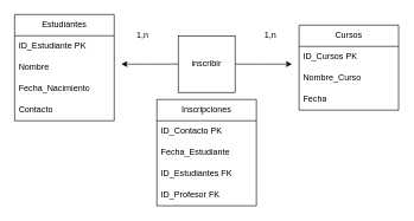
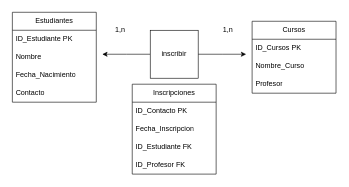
  <mxCell id="0" />
  <mxCell id="1" parent="0" />
  <mxCell id="2" value="Estudiantes" style="swimlane;fontStyle=0;childLayout=stackLayout;horizontal=1;startSize=30;horizontalStack=0;resizeParent=1;resizeParentMax=0;resizeLast=0;collapsible=1;marginBottom=0;whiteSpace=wrap;html=1;" vertex="1" parent="1"><mxGeometry x="20" y="20" width="140" height="150" as="geometry" /></mxCell>
  <mxCell id="3" value="ID_Estudiante PK" style="text;strokeColor=none;fillColor=none;align=left;verticalAlign=middle;spacingLeft=4;spacingRight=4;overflow=hidden;points=[[0,0.5],[1,0.5]];portConstraint=eastwest;rotatable=0;whiteSpace=wrap;html=1;" vertex="1" parent="2"><mxGeometry y="30" width="140" height="30" as="geometry" /></mxCell>
  <mxCell id="4" value="Nombre" style="text;strokeColor=none;fillColor=none;align=left;verticalAlign=middle;spacingLeft=4;spacingRight=4;overflow=hidden;points=[[0,0.5],[1,0.5]];portConstraint=eastwest;rotatable=0;whiteSpace=wrap;html=1;" vertex="1" parent="2"><mxGeometry y="60" width="140" height="30" as="geometry" /></mxCell>
  <mxCell id="5" value="Fecha_Nacimiento" style="text;strokeColor=none;fillColor=none;align=left;verticalAlign=middle;spacingLeft=4;spacingRight=4;overflow=hidden;points=[[0,0.5],[1,0.5]];portConstraint=eastwest;rotatable=0;whiteSpace=wrap;html=1;" vertex="1" parent="2"><mxGeometry y="90" width="140" height="30" as="geometry" /></mxCell>
  <mxCell id="6" value="Contacto" style="text;strokeColor=none;fillColor=none;align=left;verticalAlign=middle;spacingLeft=4;spacingRight=4;overflow=hidden;points=[[0,0.5],[1,0.5]];portConstraint=eastwest;rotatable=0;whiteSpace=wrap;html=1;" vertex="1" parent="2"><mxGeometry y="120" width="140" height="30" as="geometry" /></mxCell>
  <mxCell id="7" value="Cursos" style="swimlane;fontStyle=0;childLayout=stackLayout;horizontal=1;startSize=30;horizontalStack=0;resizeParent=1;resizeParentMax=0;resizeLast=0;collapsible=1;marginBottom=0;whiteSpace=wrap;html=1;" vertex="1" parent="1"><mxGeometry x="420" y="35" width="140" height="120" as="geometry" /></mxCell>
  <mxCell id="8" value="ID_Cursos PK" style="text;strokeColor=none;fillColor=none;align=left;verticalAlign=middle;spacingLeft=4;spacingRight=4;overflow=hidden;points=[[0,0.5],[1,0.5]];portConstraint=eastwest;rotatable=0;whiteSpace=wrap;html=1;" vertex="1" parent="7"><mxGeometry y="30" width="140" height="30" as="geometry" /></mxCell>
  <mxCell id="9" value="Nombre_Curso" style="text;strokeColor=none;fillColor=none;align=left;verticalAlign=middle;spacingLeft=4;spacingRight=4;overflow=hidden;points=[[0,0.5],[1,0.5]];portConstraint=eastwest;rotatable=0;whiteSpace=wrap;html=1;" vertex="1" parent="7"><mxGeometry y="60" width="140" height="30" as="geometry" /></mxCell>
- <mxCell id="10" value="Fecha" style="text;strokeColor=none;fillColor=none;align=left;verticalAlign=middle;spacingLeft=4;spacingRight=4;overflow=hidden;points=[[0,0.5],[1,0.5]];portConstraint=eastwest;rotatable=0;whiteSpace=wrap;html=1;" vertex="1" parent="7"><mxGeometry y="90" width="140" height="30" as="geometry" /></mxCell>
+ <mxCell id="10" value="Profesor" style="text;strokeColor=none;fillColor=none;align=left;verticalAlign=middle;spacingLeft=4;spacingRight=4;overflow=hidden;points=[[0,0.5],[1,0.5]];portConstraint=eastwest;rotatable=0;whiteSpace=wrap;html=1;" vertex="1" parent="7"><mxGeometry y="90" width="140" height="30" as="geometry" /></mxCell>
  <mxCell id="11" value="Inscripciones" style="swimlane;fontStyle=0;childLayout=stackLayout;horizontal=1;startSize=30;horizontalStack=0;resizeParent=1;resizeParentMax=0;resizeLast=0;collapsible=1;marginBottom=0;whiteSpace=wrap;html=1;" vertex="1" parent="1"><mxGeometry x="220" y="140" width="140" height="150" as="geometry" /></mxCell>
  <mxCell id="12" value="ID_Contacto PK" style="text;strokeColor=none;fillColor=none;align=left;verticalAlign=middle;spacingLeft=4;spacingRight=4;overflow=hidden;points=[[0,0.5],[1,0.5]];portConstraint=eastwest;rotatable=0;whiteSpace=wrap;html=1;" vertex="1" parent="11"><mxGeometry y="30" width="140" height="30" as="geometry" /></mxCell>
- <mxCell id="13" value="Fecha_Estudiante" style="text;strokeColor=none;fillColor=none;align=left;verticalAlign=middle;spacingLeft=4;spacingRight=4;overflow=hidden;points=[[0,0.5],[1,0.5]];portConstraint=eastwest;rotatable=0;whiteSpace=wrap;html=1;" vertex="1" parent="11"><mxGeometry y="60" width="140" height="30" as="geometry" /></mxCell>
- <mxCell id="14" value="ID_Estudiantes FK" style="text;strokeColor=none;fillColor=none;align=left;verticalAlign=middle;spacingLeft=4;spacingRight=4;overflow=hidden;points=[[0,0.5],[1,0.5]];portConstraint=eastwest;rotatable=0;whiteSpace=wrap;html=1;" vertex="1" parent="11"><mxGeometry y="90" width="140" height="30" as="geometry" /></mxCell>
+ <mxCell id="13" value="Fecha_Inscripcion" style="text;strokeColor=none;fillColor=none;align=left;verticalAlign=middle;spacingLeft=4;spacingRight=4;overflow=hidden;points=[[0,0.5],[1,0.5]];portConstraint=eastwest;rotatable=0;whiteSpace=wrap;html=1;" vertex="1" parent="11"><mxGeometry y="60" width="140" height="30" as="geometry" /></mxCell>
+ <mxCell id="14" value="ID_Estudiante FK" style="text;strokeColor=none;fillColor=none;align=left;verticalAlign=middle;spacingLeft=4;spacingRight=4;overflow=hidden;points=[[0,0.5],[1,0.5]];portConstraint=eastwest;rotatable=0;whiteSpace=wrap;html=1;" vertex="1" parent="11"><mxGeometry y="90" width="140" height="30" as="geometry" /></mxCell>
  <mxCell id="15" value="ID_Profesor FK" style="text;strokeColor=none;fillColor=none;align=left;verticalAlign=middle;spacingLeft=4;spacingRight=4;overflow=hidden;points=[[0,0.5],[1,0.5]];portConstraint=eastwest;rotatable=0;whiteSpace=wrap;html=1;" vertex="1" parent="11"><mxGeometry y="120" width="140" height="30" as="geometry" /></mxCell>
  <mxCell id="16" style="edgeStyle=orthogonalEdgeStyle;rounded=0;orthogonalLoop=1;jettySize=auto;html=1;" edge="1" parent="1" source="18"><mxGeometry relative="1" as="geometry"><mxPoint x="410" y="90" as="targetPoint" /></mxGeometry></mxCell>
  <mxCell id="17" style="edgeStyle=orthogonalEdgeStyle;rounded=0;orthogonalLoop=1;jettySize=auto;html=1;" edge="1" parent="1" source="18"><mxGeometry relative="1" as="geometry"><mxPoint x="170" y="90" as="targetPoint" /></mxGeometry></mxCell>
  <mxCell id="18" value="inscribir" style="whiteSpace=wrap;html=1;rounded=0;" vertex="1" parent="1"><mxGeometry x="250" y="50" width="80" height="80" as="geometry" /></mxCell>
  <mxCell id="19" value="1,n" style="text;html=1;align=center;verticalAlign=middle;whiteSpace=wrap;rounded=0;" vertex="1" parent="1"><mxGeometry x="350" y="35" width="60" height="30" as="geometry" /></mxCell>
  <mxCell id="20" value="1,n" style="text;html=1;align=center;verticalAlign=middle;whiteSpace=wrap;rounded=0;" vertex="1" parent="1"><mxGeometry x="170" y="35" width="60" height="30" as="geometry" /></mxCell>
